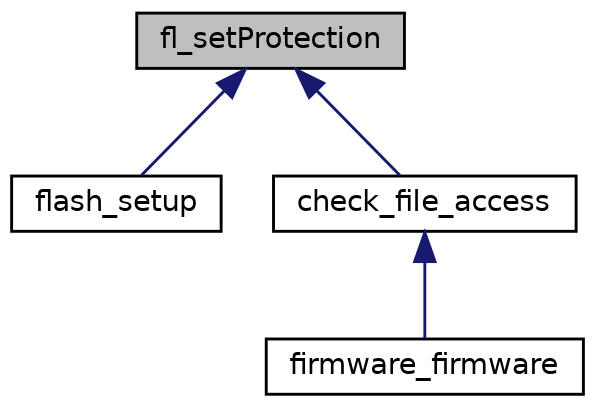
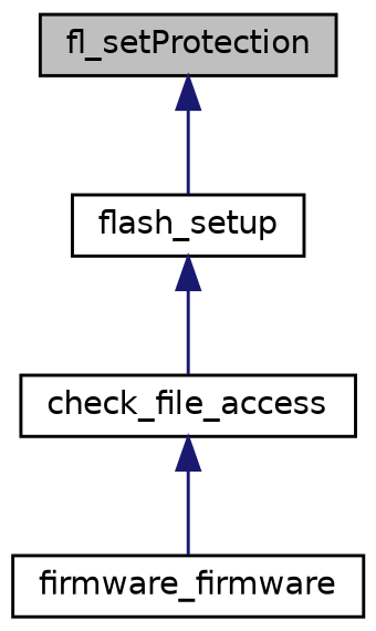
  digraph {
    rankdir=TB
    node [color=black fillcolor=white fontname=Helvetica fontsize=10 shape=record style=filled]
    edge [color=midnightblue dir=back fontname=Helvetica fontsize=10 labelfontname=Helvetica labelfontsize=10 style=solid]
    n1 [fillcolor=grey75 fontcolor=black height=0.2 label=fl_setProtection width=0.4]
    n2 [height=0.2 label=flash_setup width=0.4]
    n3 [height=0.2 label=check_file_access width=0.4]
    n4 [height=0.2 label=firmware_firmware width=0.4]
    n1 -> n2
-   n1 -> n3
+   n2 -> n3
    n3 -> n4
  }
